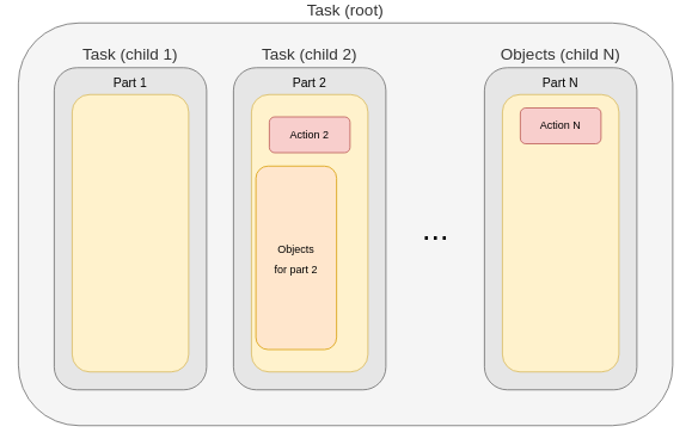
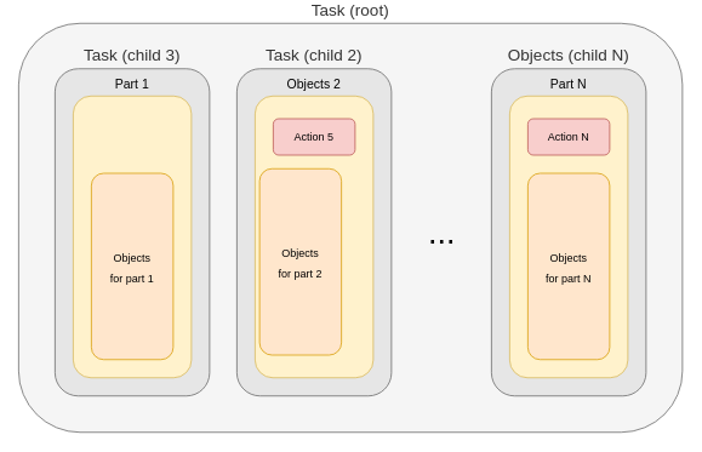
  <mxCell id="0" />
  <mxCell id="1" parent="0" />
  <mxCell id="2" value="Task (root)" style="rounded=1;whiteSpace=wrap;html=1;fontSize=18;labelPosition=center;verticalLabelPosition=top;align=center;verticalAlign=bottom;fillColor=#f5f5f5;strokeColor=#666666;fontColor=#333333;" parent="1" vertex="1"><mxGeometry x="20" y="20" width="730" height="450" as="geometry" /></mxCell>
- <mxCell id="3" value="Task (child 1)" style="rounded=1;whiteSpace=wrap;html=1;fontSize=18;labelPosition=center;verticalLabelPosition=top;align=center;verticalAlign=bottom;strokeColor=#666666;fontColor=#333333;fillColor=#E6E6E6;" parent="1" vertex="1"><mxGeometry x="60" y="70" width="170" height="360" as="geometry" /></mxCell>
+ <mxCell id="3" value="Task (child 3)" style="rounded=1;whiteSpace=wrap;html=1;fontSize=18;labelPosition=center;verticalLabelPosition=top;align=center;verticalAlign=bottom;strokeColor=#666666;fontColor=#333333;fillColor=#E6E6E6;" parent="1" vertex="1"><mxGeometry x="60" y="70" width="170" height="360" as="geometry" /></mxCell>
  <mxCell id="4" value="&lt;font style=&quot;font-size: 14px&quot;&gt;Part 1&lt;/font&gt;" style="rounded=1;whiteSpace=wrap;html=1;fontSize=18;labelPosition=center;verticalLabelPosition=top;align=center;verticalAlign=bottom;fillColor=#fff2cc;strokeColor=#d6b656;" parent="1" vertex="1"><mxGeometry x="80" y="100" width="130" height="310" as="geometry" /></mxCell>
+ <mxCell id="5" value="&lt;span style=&quot;font-size: 12px&quot;&gt;Objects&lt;br&gt;for part 1&lt;/span&gt;" style="rounded=1;whiteSpace=wrap;html=1;fontSize=18;labelPosition=center;verticalLabelPosition=middle;align=center;verticalAlign=middle;fillColor=#ffe6cc;strokeColor=#d79b00;" parent="1" vertex="1"><mxGeometry x="100" y="185" width="90" height="205" as="geometry" /></mxCell>
  <mxCell id="6" value="Task (child 2)" style="rounded=1;whiteSpace=wrap;html=1;fontSize=18;labelPosition=center;verticalLabelPosition=top;align=center;verticalAlign=bottom;strokeColor=#666666;fontColor=#333333;fillColor=#E6E6E6;" parent="1" vertex="1"><mxGeometry x="260" y="70" width="170" height="360" as="geometry" /></mxCell>
- <mxCell id="7" value="&lt;font style=&quot;font-size: 14px&quot;&gt;Part 2&lt;/font&gt;" style="rounded=1;whiteSpace=wrap;html=1;fontSize=18;labelPosition=center;verticalLabelPosition=top;align=center;verticalAlign=bottom;fillColor=#fff2cc;strokeColor=#d6b656;" parent="1" vertex="1"><mxGeometry x="280" y="100" width="130" height="310" as="geometry" /></mxCell>
+ <mxCell id="7" value="&lt;font style=&quot;font-size: 14px&quot;&gt;Objects 2&lt;/font&gt;" style="rounded=1;whiteSpace=wrap;html=1;fontSize=18;labelPosition=center;verticalLabelPosition=top;align=center;verticalAlign=bottom;fillColor=#fff2cc;strokeColor=#d6b656;" parent="1" vertex="1"><mxGeometry x="280" y="100" width="130" height="310" as="geometry" /></mxCell>
  <mxCell id="8" value="&lt;span style=&quot;font-size: 12px&quot;&gt;Objects&lt;br&gt;for part 2&lt;/span&gt;" style="rounded=1;whiteSpace=wrap;html=1;fontSize=18;labelPosition=center;verticalLabelPosition=middle;align=center;verticalAlign=middle;fillColor=#ffe6cc;strokeColor=#d79b00;" parent="1" vertex="1"><mxGeometry x="285" y="180" width="90" height="205" as="geometry" /></mxCell>
- <mxCell id="9" value="Action 2" style="rounded=1;whiteSpace=wrap;html=1;fillColor=#f8cecc;strokeColor=#b85450;" parent="1" vertex="1"><mxGeometry x="300" y="125" width="90" height="40" as="geometry" /></mxCell>
+ <mxCell id="9" value="Action 5" style="rounded=1;whiteSpace=wrap;html=1;fillColor=#f8cecc;strokeColor=#b85450;" parent="1" vertex="1"><mxGeometry x="300" y="125" width="90" height="40" as="geometry" /></mxCell>
  <mxCell id="10" value="&lt;font style=&quot;font-size: 36px&quot;&gt;...&lt;/font&gt;" style="text;html=1;align=center;verticalAlign=middle;resizable=0;points=[];autosize=1;fontSize=18;" parent="1" vertex="1"><mxGeometry x="460" y="235" width="50" height="30" as="geometry" /></mxCell>
  <mxCell id="11" value="Objects (child N)" style="rounded=1;whiteSpace=wrap;html=1;fontSize=18;labelPosition=center;verticalLabelPosition=top;align=center;verticalAlign=bottom;strokeColor=#666666;fontColor=#333333;fillColor=#E6E6E6;" parent="1" vertex="1"><mxGeometry x="540" y="70" width="170" height="360" as="geometry" /></mxCell>
  <mxCell id="12" value="&lt;font style=&quot;font-size: 14px&quot;&gt;Part N&lt;/font&gt;" style="rounded=1;whiteSpace=wrap;html=1;fontSize=18;labelPosition=center;verticalLabelPosition=top;align=center;verticalAlign=bottom;fillColor=#fff2cc;strokeColor=#d6b656;" parent="1" vertex="1"><mxGeometry x="560" y="100" width="130" height="310" as="geometry" /></mxCell>
- <mxCell id="14" value="Action N" style="rounded=1;whiteSpace=wrap;html=1;fillColor=#f8cecc;strokeColor=#b85450;" parent="1" vertex="1"><mxGeometry x="580" y="115" width="90" height="40" as="geometry" /></mxCell>
+ <mxCell id="13" value="&lt;span style=&quot;font-size: 12px&quot;&gt;Objects&lt;br&gt;for part N&lt;/span&gt;" style="rounded=1;whiteSpace=wrap;html=1;fontSize=18;labelPosition=center;verticalLabelPosition=middle;align=center;verticalAlign=middle;fillColor=#ffe6cc;strokeColor=#d79b00;" parent="1" vertex="1"><mxGeometry x="580" y="185" width="90" height="205" as="geometry" /></mxCell>
+ <mxCell id="14" value="Action N" style="rounded=1;whiteSpace=wrap;html=1;fillColor=#f8cecc;strokeColor=#b85450;" parent="1" vertex="1"><mxGeometry x="580" y="125" width="90" height="40" as="geometry" /></mxCell>
